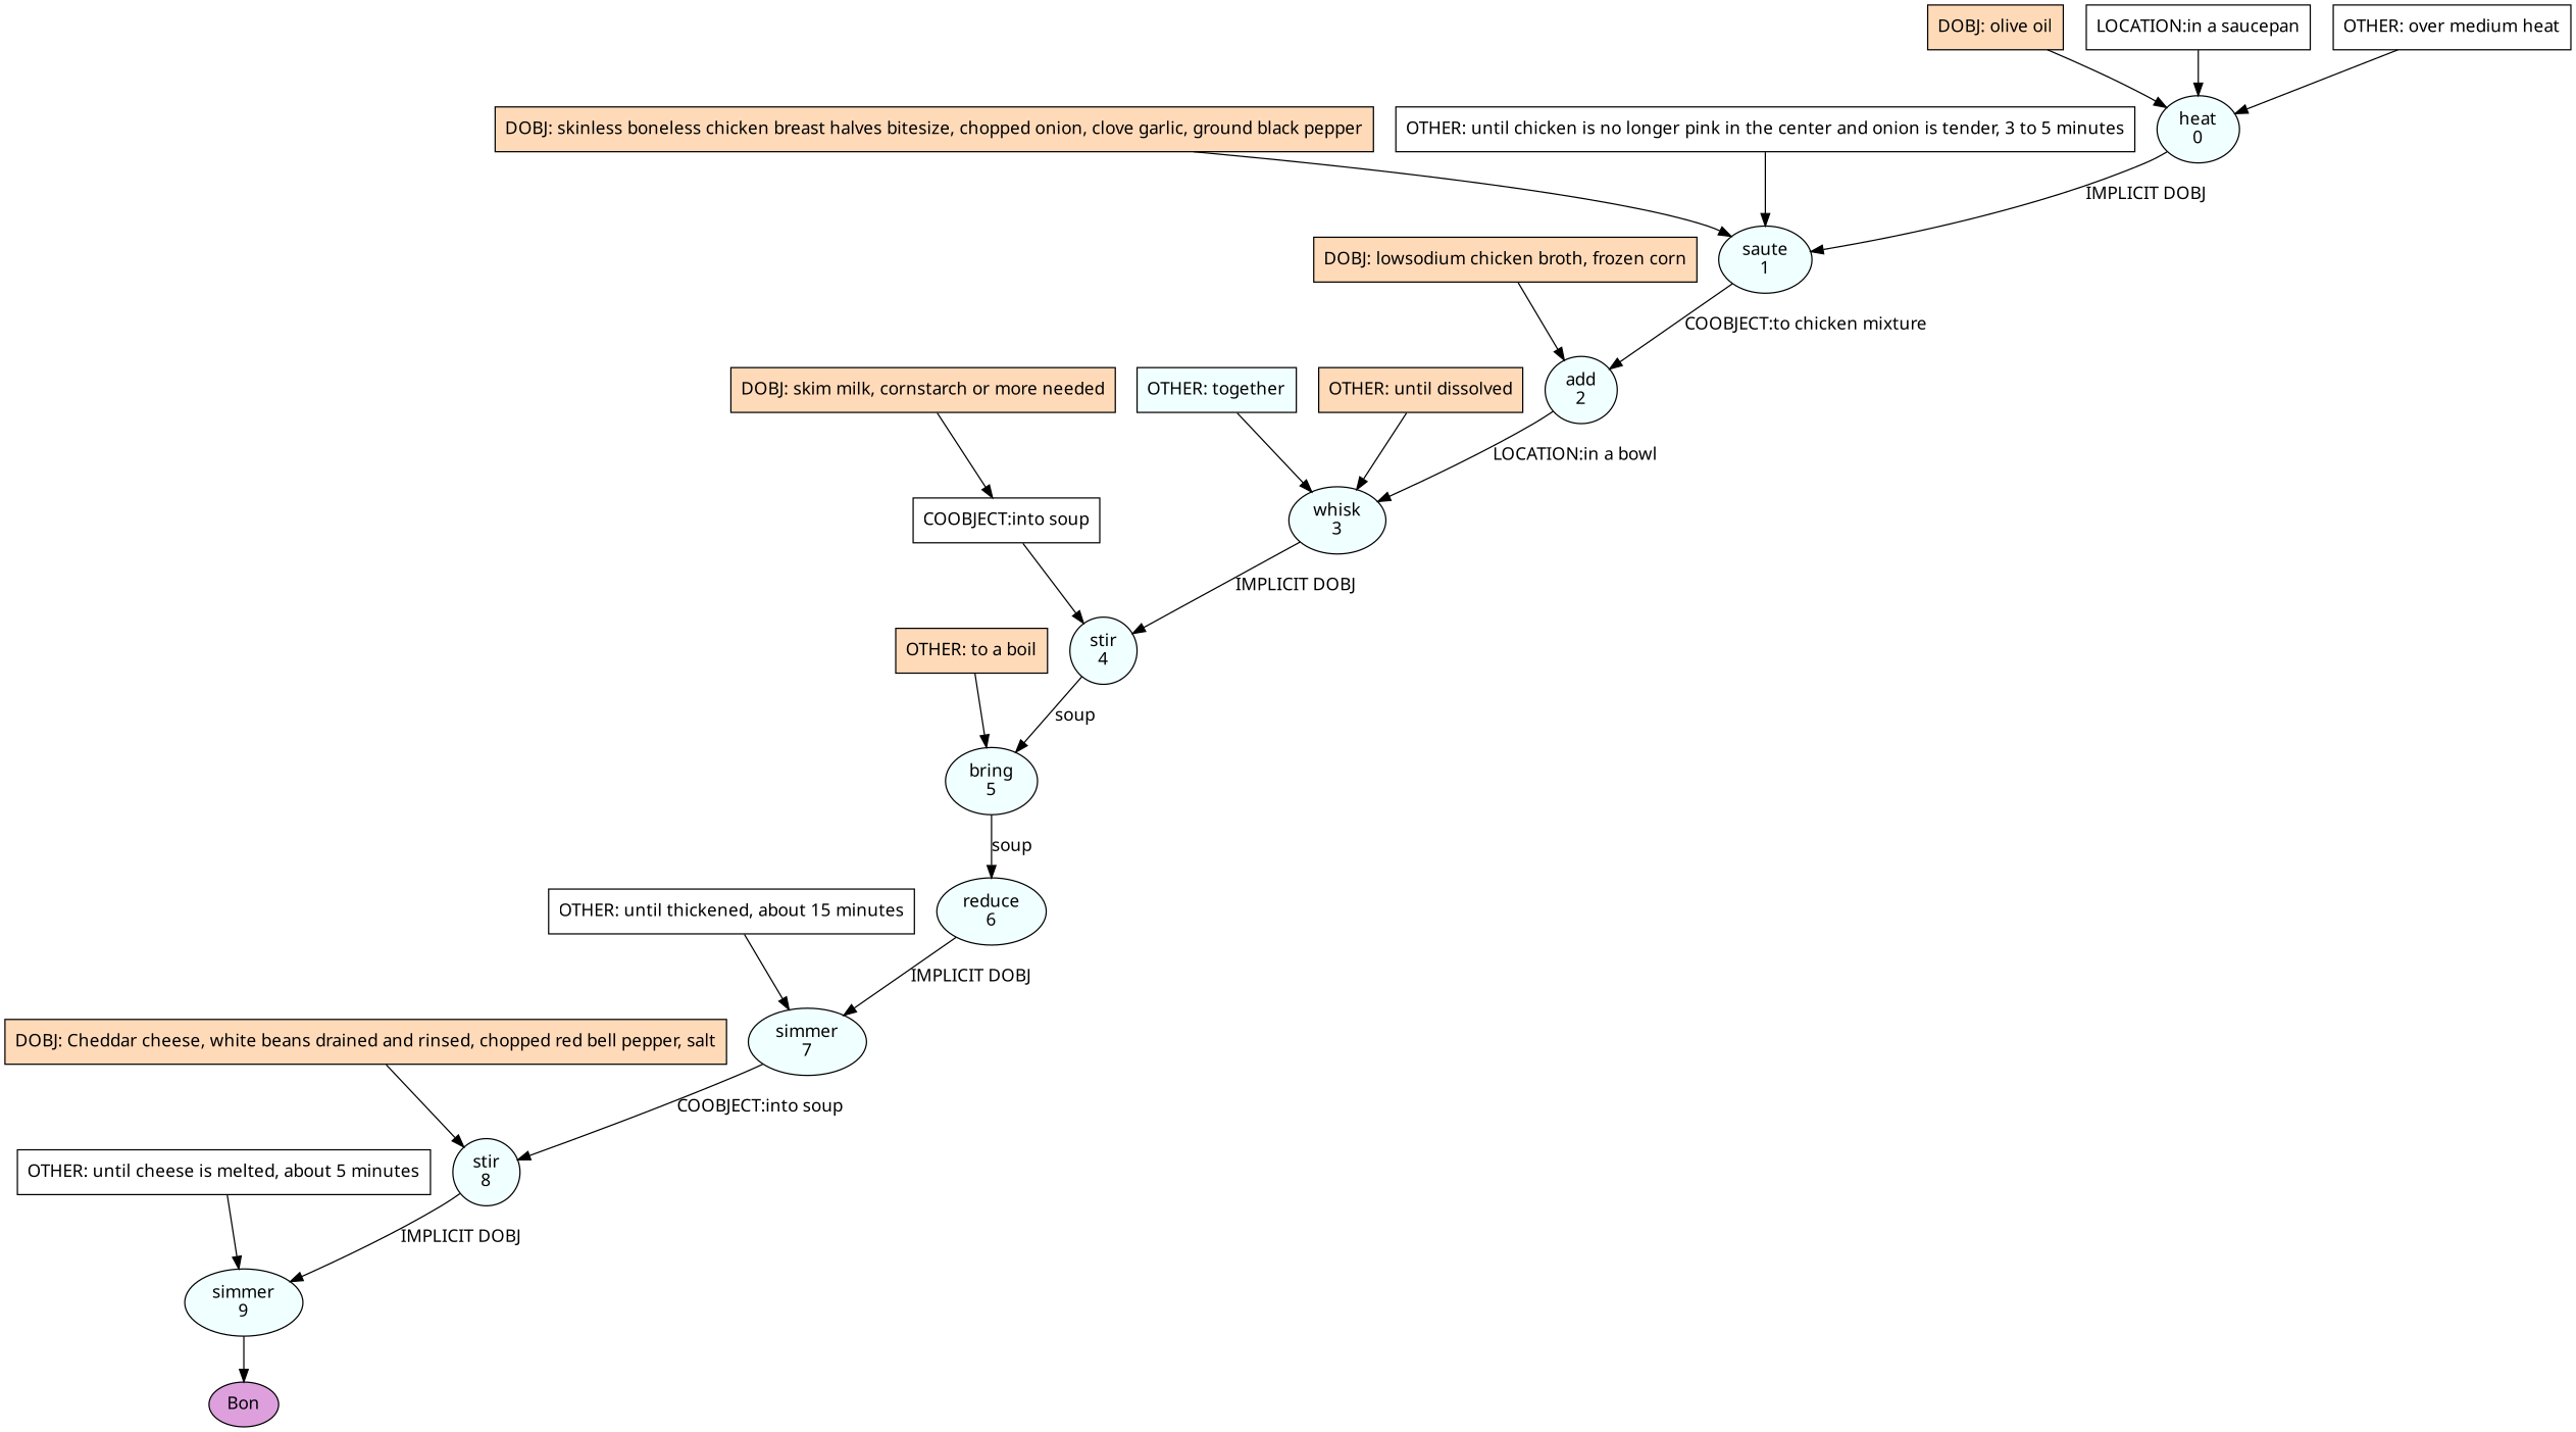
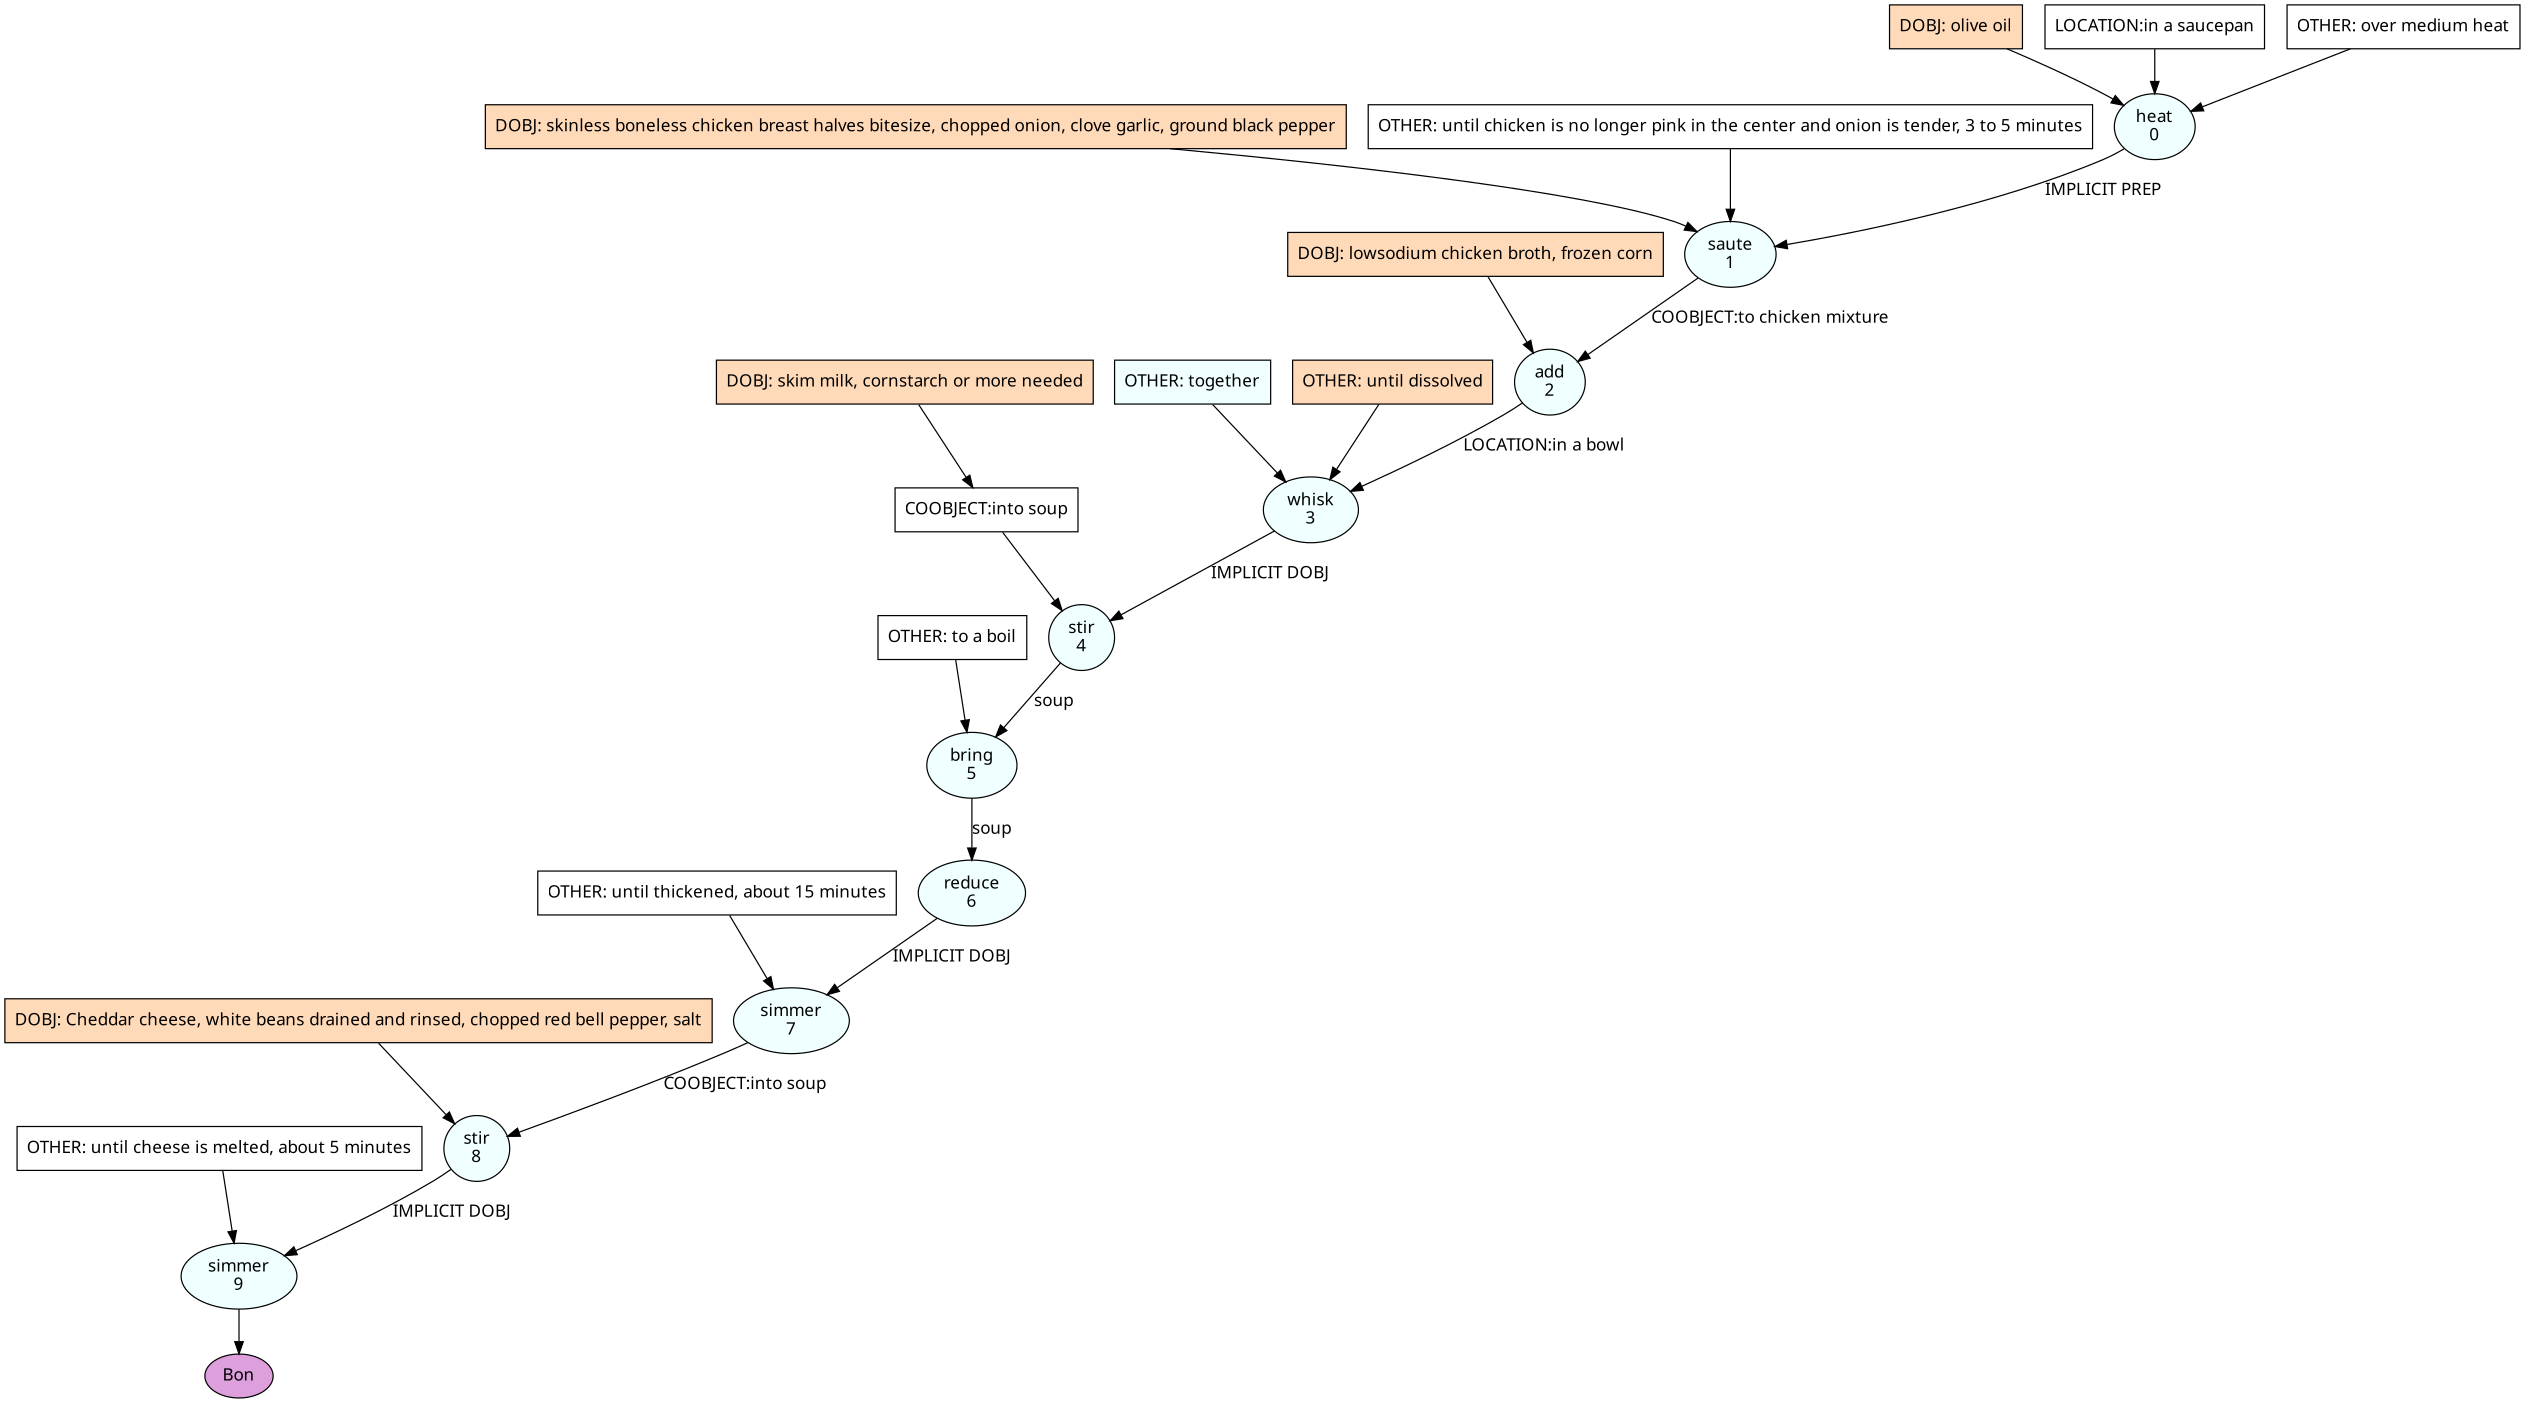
  digraph {
    fontname="Noto Sans"
    node [fillcolor=azure fontname="Noto Sans" shape=box style=filled]
    edge [fontname="Noto Sans"]
    n1 [label="heat\n0" shape=oval]
    n2 [label="saute\n1" shape=oval]
    n3 [label="add\n2" shape=oval]
    n4 [label="whisk\n3" shape=oval]
    n5 [label="stir\n4" shape=oval]
    n6 [label="bring\n5" shape=oval]
    n7 [label="reduce\n6" shape=oval]
    n8 [label="simmer\n7" shape=oval]
    n9 [label="stir\n8" shape=oval]
    n10 [label="simmer\n9" shape=oval]
    n11 [fillcolor=plum label=Bon shape=oval]
    n12 [fillcolor=peachpuff label="DOBJ: olive oil"]
    n13 [fillcolor=white label="LOCATION:in a saucepan"]
    n14 [fillcolor=white label="OTHER: over medium heat"]
    n15 [fillcolor=peachpuff label="DOBJ: skinless boneless chicken breast halves bitesize, chopped onion, clove garlic, ground black pepper"]
    n16 [fillcolor=white label="OTHER: until chicken is no longer pink in the center and onion is tender, 3 to 5 minutes"]
    n17 [fillcolor=peachpuff label="DOBJ: lowsodium chicken broth, frozen corn"]
    n18 [fillcolor=peachpuff label="DOBJ: skim milk, cornstarch or more needed"]
    n19 [fillcolor=white label="COOBJECT:into soup"]
    n20 [label="OTHER: together"]
    n21 [fillcolor=peachpuff label="OTHER: until dissolved"]
-   n22 [fillcolor=peachpuff label="OTHER: to a boil"]
+   n22 [fillcolor=white label="OTHER: to a boil"]
    n23 [fillcolor=white label="OTHER: until thickened, about 15 minutes"]
    n24 [fillcolor=peachpuff label="DOBJ: Cheddar cheese, white beans drained and rinsed, chopped red bell pepper, salt"]
    n25 [fillcolor=white label="OTHER: until cheese is melted, about 5 minutes"]
-   n1 -> n2 [label="IMPLICIT DOBJ"]
+   n1 -> n2 [label="IMPLICIT PREP"]
    n2 -> n3 [label="COOBJECT:to chicken mixture"]
    n3 -> n4 [label="LOCATION:in a bowl"]
    n4 -> n5 [label="IMPLICIT DOBJ"]
    n5 -> n6 [label=soup]
    n6 -> n7 [label=soup]
    n7 -> n8 [label="IMPLICIT DOBJ"]
    n8 -> n9 [label="COOBJECT:into soup"]
    n9 -> n10 [label="IMPLICIT DOBJ"]
    n10 -> n11
    n12 -> n1
    n13 -> n1
    n14 -> n1
    n15 -> n2
    n16 -> n2
    n17 -> n3
    n18 -> n19
    n19 -> n5
    n20 -> n4
    n21 -> n4
    n22 -> n6
    n23 -> n8
    n24 -> n9
    n25 -> n10
  }
